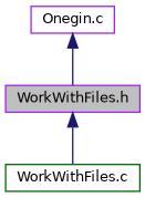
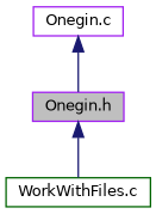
  digraph {
    node [color=purple fillcolor=white fontname=Helvetica fontsize=10 shape=record style=filled]
    edge [color=midnightblue dir=back fontname=Helvetica fontsize=10 labelfontname=Helvetica labelfontsize=10 style=solid]
-   n1 [fillcolor=grey75 fontcolor=black height=0.2 label="WorkWithFiles.h" width=0.4]
+   n1 [fillcolor=grey75 fontcolor=black height=0.2 label="Onegin.h" width=0.4]
    n2 [color=darkgreen height=0.2 label="WorkWithFiles.c" width=0.4]
    n3 [height=0.2 label="Onegin.c" width=0.4]
    n1 -> n2
    n3 -> n1
  }
